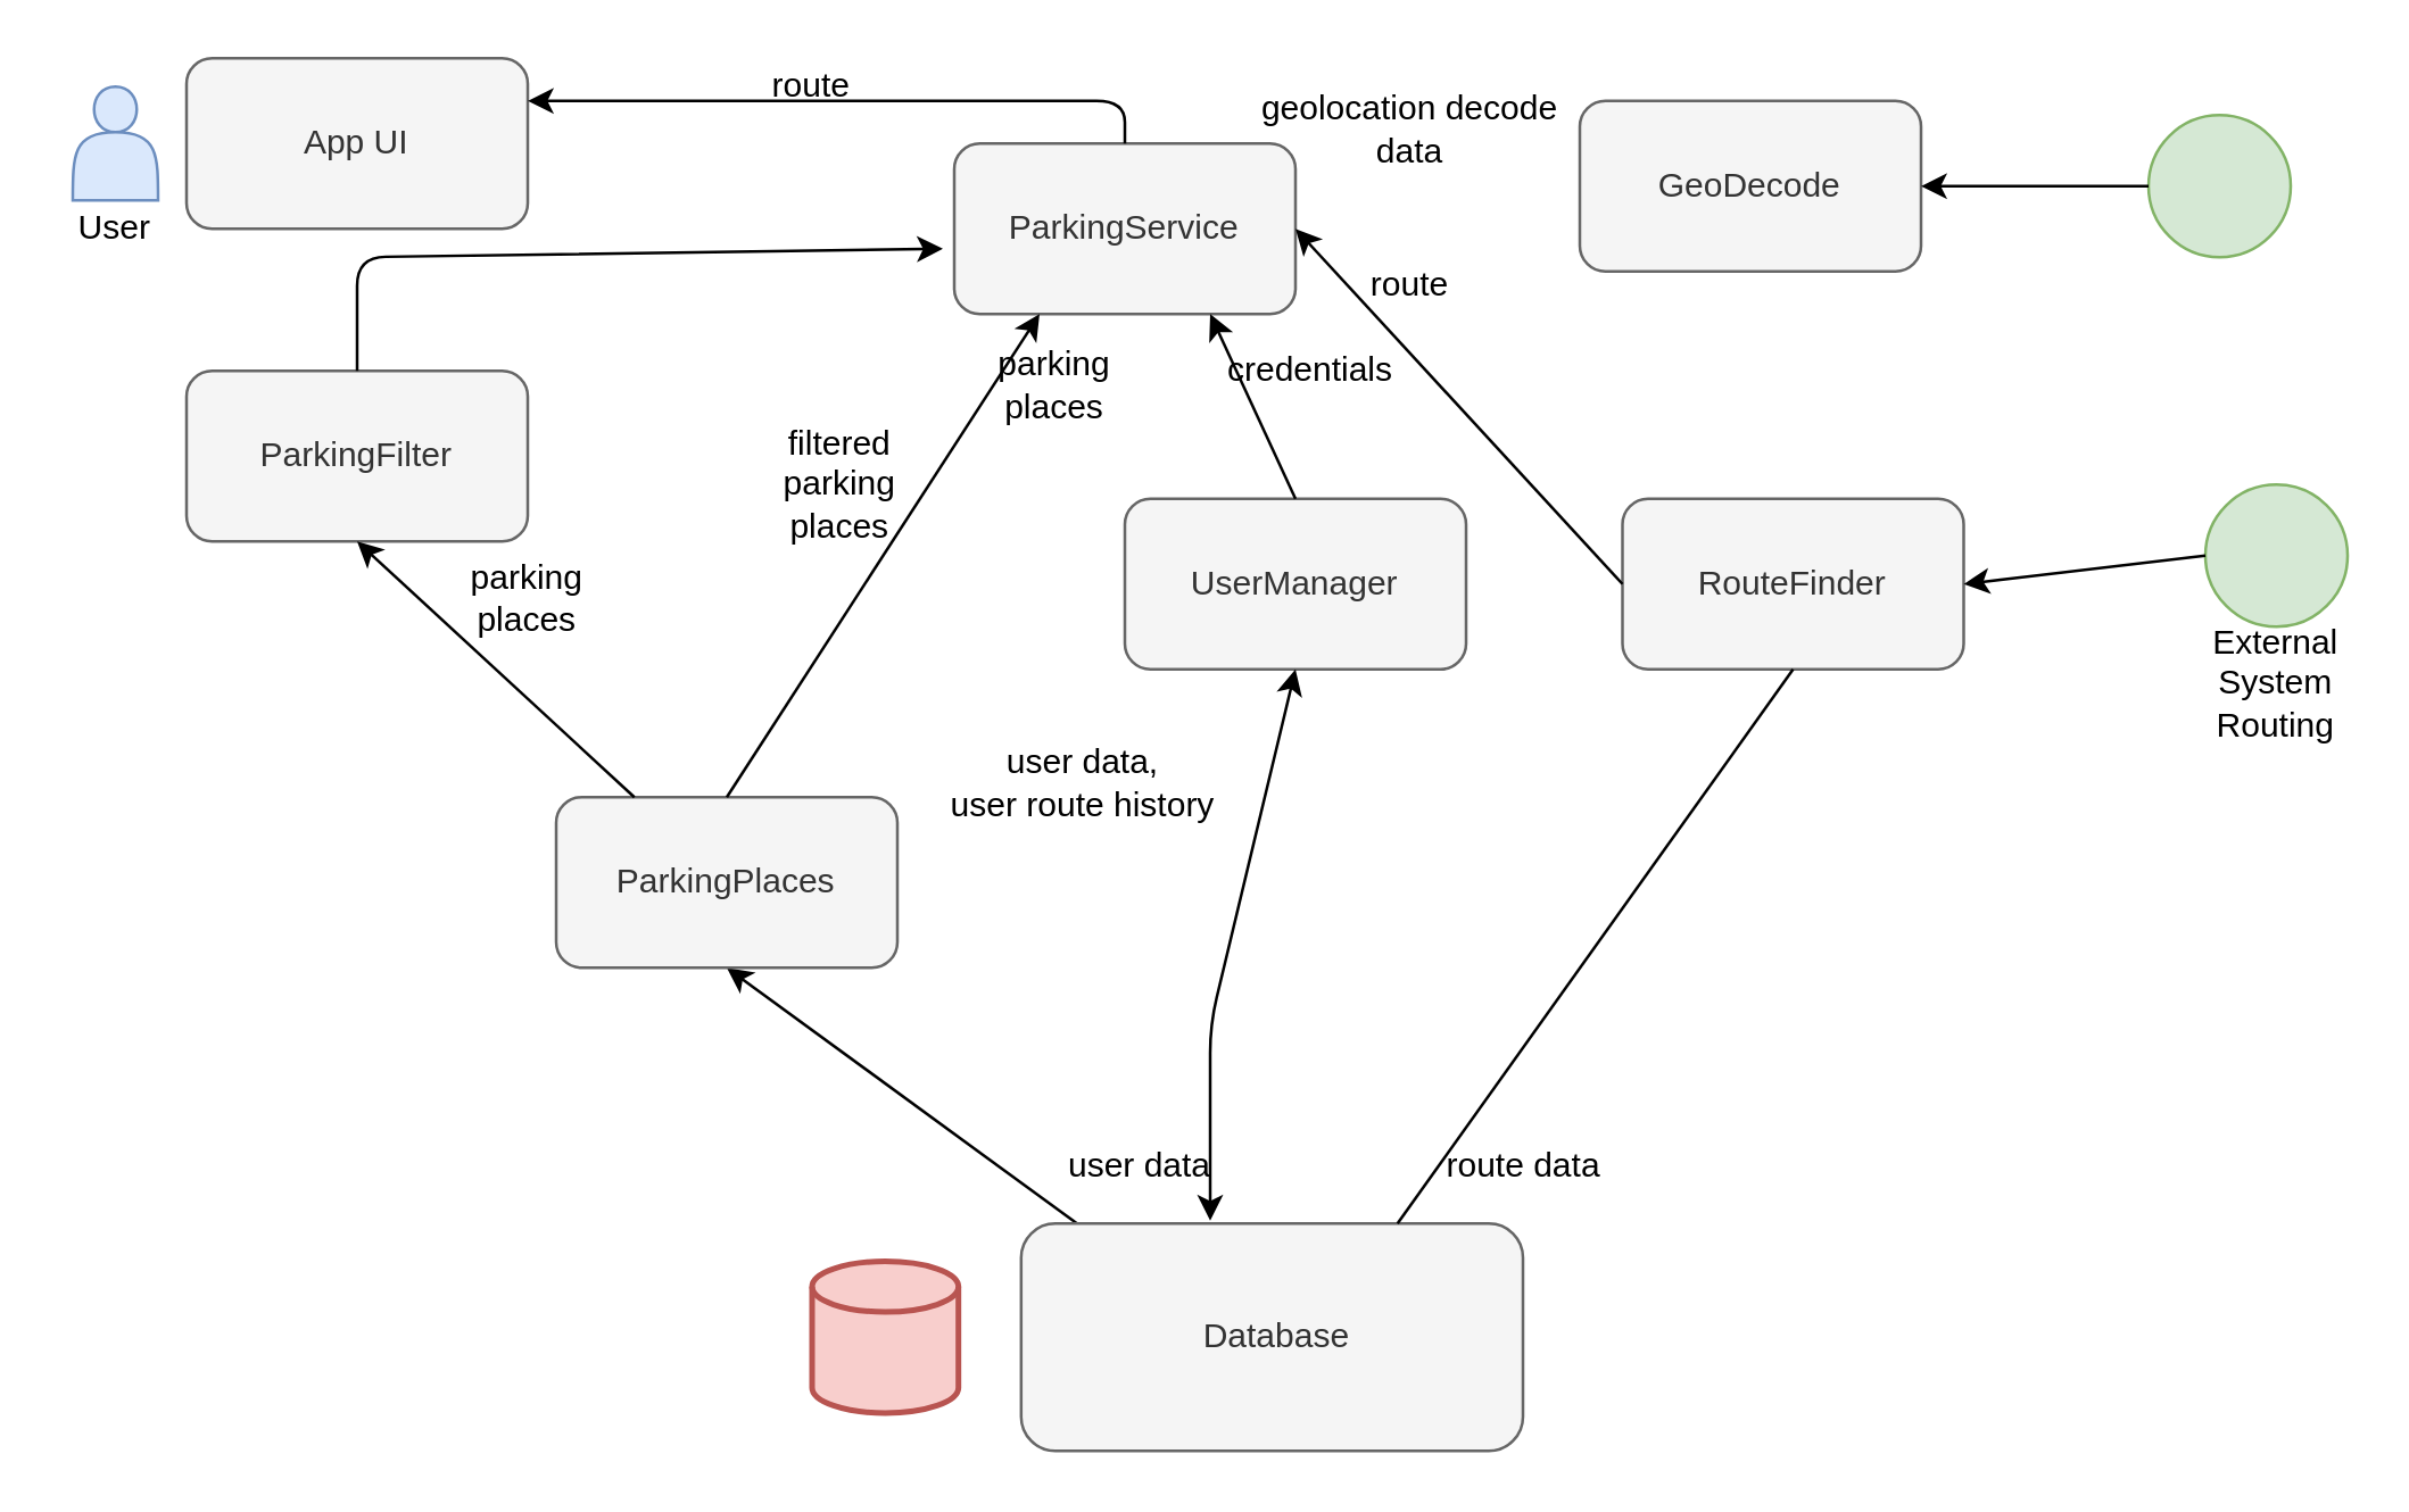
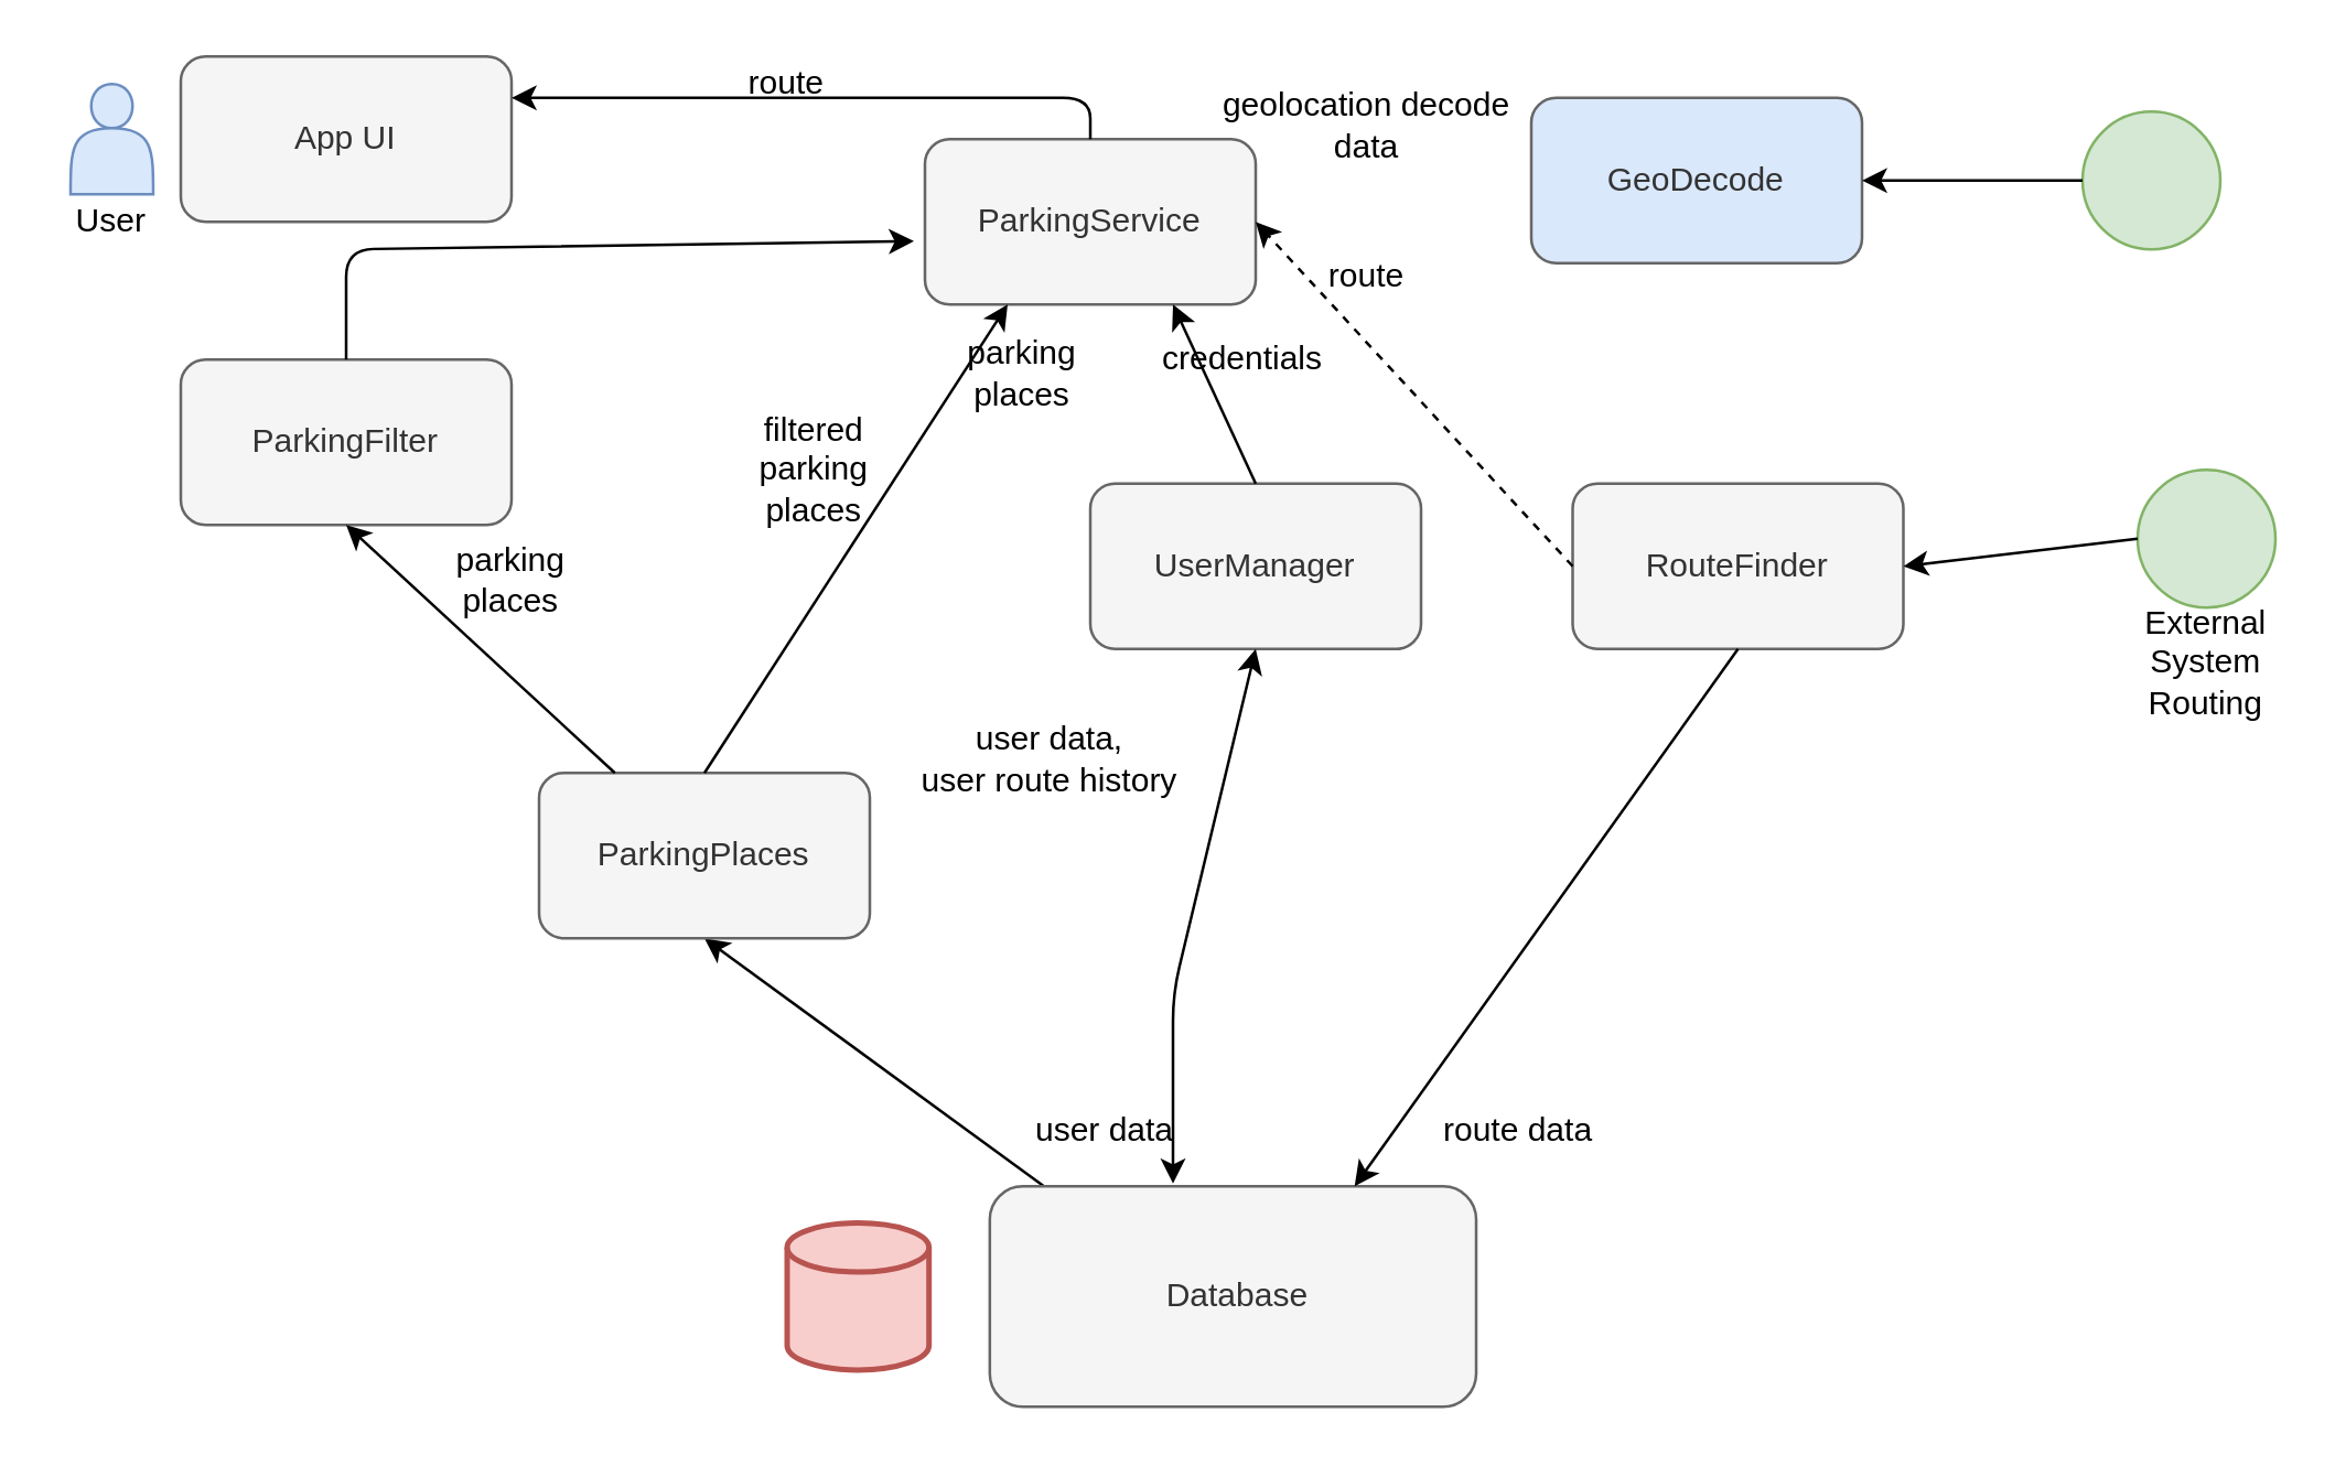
  <mxCell id="0" />
  <mxCell id="1" parent="0" />
  <mxCell id="2" value="" style="group" parent="1" vertex="1" connectable="0"><mxGeometry x="775" y="170" width="50" height="80" as="geometry" /></mxCell>
  <mxCell id="3" value="" style="ellipse;whiteSpace=wrap;html=1;aspect=fixed;fillColor=#d5e8d4;strokeColor=#82b366;" parent="2" vertex="1"><mxGeometry width="50" height="50" as="geometry" /></mxCell>
  <mxCell id="4" value="External System Routing" style="text;html=1;strokeColor=none;fillColor=none;align=center;verticalAlign=middle;whiteSpace=wrap;rounded=0;" parent="2" vertex="1"><mxGeometry x="5" y="60" width="40" height="20" as="geometry" /></mxCell>
  <mxCell id="5" value="" style="group" parent="1" vertex="1" connectable="0"><mxGeometry x="755" y="40" width="50" height="80" as="geometry" /></mxCell>
  <mxCell id="6" value="" style="ellipse;whiteSpace=wrap;html=1;aspect=fixed;fillColor=#d5e8d4;strokeColor=#82b366;" parent="5" vertex="1"><mxGeometry width="50" height="50" as="geometry" /></mxCell>
  <mxCell id="7" value="" style="group" parent="1" vertex="1" connectable="0"><mxGeometry x="25" y="20" width="160" height="80" as="geometry" /></mxCell>
  <mxCell id="8" value="" style="shape=actor;whiteSpace=wrap;html=1;fillColor=#dae8fc;strokeColor=#6c8ebf;" parent="7" vertex="1"><mxGeometry y="10" width="30" height="40" as="geometry" /></mxCell>
  <mxCell id="9" value="" style="group" parent="7" vertex="1" connectable="0"><mxGeometry x="-5" width="165" height="80" as="geometry" /></mxCell>
  <mxCell id="10" value="App UI" style="rounded=1;whiteSpace=wrap;html=1;fillColor=#f5f5f5;strokeColor=#666666;fontColor=#333333;" parent="9" vertex="1"><mxGeometry x="45" width="120" height="60" as="geometry" /></mxCell>
  <mxCell id="11" value="User" style="text;html=1;strokeColor=none;fillColor=none;align=center;verticalAlign=middle;whiteSpace=wrap;rounded=0;" parent="9" vertex="1"><mxGeometry y="40" width="40" height="40" as="geometry" /></mxCell>
  <mxCell id="12" value="RouteFinder" style="rounded=1;whiteSpace=wrap;html=1;fillColor=#f5f5f5;strokeColor=#666666;fontColor=#333333;" parent="1" vertex="1"><mxGeometry x="570" y="175" width="120" height="60" as="geometry" /></mxCell>
  <mxCell id="13" value="ParkingFilter" style="rounded=1;whiteSpace=wrap;html=1;fillColor=#f5f5f5;strokeColor=#666666;fontColor=#333333;" parent="1" vertex="1"><mxGeometry x="65" y="130" width="120" height="60" as="geometry" /></mxCell>
  <mxCell id="14" value="UserManager" style="rounded=1;whiteSpace=wrap;html=1;fillColor=#f5f5f5;strokeColor=#666666;fontColor=#333333;" parent="1" vertex="1"><mxGeometry x="395" y="175" width="120" height="60" as="geometry" /></mxCell>
- <mxCell id="15" value="GeoDecode" style="rounded=1;whiteSpace=wrap;html=1;fillColor=#f5f5f5;strokeColor=#666666;fontColor=#333333;" parent="1" vertex="1"><mxGeometry x="555" y="35" width="120" height="60" as="geometry" /></mxCell>
+ <mxCell id="15" value="GeoDecode" style="rounded=1;whiteSpace=wrap;html=1;fillColor=#dae8fc;strokeColor=#666666;fontColor=#333333;" parent="1" vertex="1"><mxGeometry x="555" y="35" width="120" height="60" as="geometry" /></mxCell>
  <mxCell id="16" value="ParkingService" style="rounded=1;whiteSpace=wrap;html=1;fillColor=#f5f5f5;strokeColor=#666666;fontColor=#333333;" parent="1" vertex="1"><mxGeometry x="335" y="50" width="120" height="60" as="geometry" /></mxCell>
  <mxCell id="17" value="" style="group" parent="1" vertex="1" connectable="0"><mxGeometry x="265" y="20" width="130" height="30" as="geometry" /></mxCell>
  <mxCell id="18" value="" style="endArrow=classic;html=1;entryX=1;entryY=0.25;entryDx=0;entryDy=0;exitX=0.5;exitY=0;exitDx=0;exitDy=0;" parent="17" source="16" target="10" edge="1"><mxGeometry width="50" height="50" relative="1" as="geometry"><mxPoint x="130" y="50" as="sourcePoint" /><mxPoint x="180" as="targetPoint" /><Array as="points"><mxPoint x="130" y="30" /><mxPoint x="130" y="15" /></Array></mxGeometry></mxCell>
  <mxCell id="19" value="route" style="text;html=1;strokeColor=none;fillColor=none;align=center;verticalAlign=middle;whiteSpace=wrap;rounded=0;" parent="17" vertex="1"><mxGeometry width="40" height="20" as="geometry" /></mxCell>
  <mxCell id="20" value="filtered parking places" style="text;html=1;strokeColor=none;fillColor=none;align=center;verticalAlign=middle;whiteSpace=wrap;rounded=0;" parent="1" vertex="1"><mxGeometry x="275" y="160" width="40" height="20" as="geometry" /></mxCell>
  <mxCell id="21" value="" style="endArrow=classic;html=1;exitX=0.116;exitY=0.008;exitDx=0;exitDy=0;exitPerimeter=0;entryX=0.5;entryY=1;entryDx=0;entryDy=0;" parent="1" source="27" target="37" edge="1"><mxGeometry width="50" height="50" relative="1" as="geometry"><mxPoint x="125" y="350" as="sourcePoint" /><mxPoint x="275" y="340" as="targetPoint" /><Array as="points" /></mxGeometry></mxCell>
- <mxCell id="22" value="credentials" style="text;html=1;align=center;verticalAlign=middle;resizable=0;points=[];autosize=1;" parent="1" vertex="1"><mxGeometry x="425" y="120" width="70" height="20" as="geometry" /></mxCell>
+ <mxCell id="22" value="credentials" style="text;html=1;align=center;verticalAlign=middle;resizable=0;points=[];autosize=1;" parent="1" vertex="1"><mxGeometry x="415" y="120" width="70" height="20" as="geometry" /></mxCell>
  <mxCell id="23" value="" style="endArrow=classic;startArrow=classic;html=1;entryX=0.5;entryY=1;entryDx=0;entryDy=0;" parent="1" target="14" edge="1"><mxGeometry width="50" height="50" relative="1" as="geometry"><mxPoint x="425" y="429" as="sourcePoint" /><mxPoint x="345" y="290" as="targetPoint" /><Array as="points"><mxPoint x="425" y="400" /><mxPoint x="425" y="360" /></Array></mxGeometry></mxCell>
  <mxCell id="24" value="user data" style="text;html=1;align=center;verticalAlign=middle;resizable=0;points=[];autosize=1;" parent="1" vertex="1"><mxGeometry x="365" y="400" width="70" height="20" as="geometry" /></mxCell>
  <mxCell id="25" value="" style="group" parent="1" vertex="1" connectable="0"><mxGeometry x="285" y="430" width="250" height="80" as="geometry" /></mxCell>
  <mxCell id="26" value="" style="strokeWidth=2;html=1;shape=mxgraph.flowchart.database;whiteSpace=wrap;fillColor=#f8cecc;strokeColor=#b85450;" parent="25" vertex="1"><mxGeometry y="13.333" width="51.471" height="53.333" as="geometry" /></mxCell>
  <mxCell id="27" value="&amp;nbsp;Database" style="rounded=1;whiteSpace=wrap;html=1;fillColor=#f5f5f5;strokeColor=#666666;fontColor=#333333;" parent="25" vertex="1"><mxGeometry x="73.529" width="176.471" height="80" as="geometry" /></mxCell>
- <mxCell id="28" value="" style="endArrow=classic;html=1;exitX=0;exitY=0.5;exitDx=0;exitDy=0;entryX=1;entryY=0.5;entryDx=0;entryDy=0;" parent="1" source="12" target="16" edge="1"><mxGeometry width="50" height="50" relative="1" as="geometry"><mxPoint x="385" y="220" as="sourcePoint" /><mxPoint x="435" y="170" as="targetPoint" /></mxGeometry></mxCell>
+ <mxCell id="28" value="" style="endArrow=classic;html=1;exitX=0;exitY=0.5;exitDx=0;exitDy=0;entryX=1;entryY=0.5;entryDx=0;entryDy=0;dashed=1;" parent="1" source="12" target="16" edge="1"><mxGeometry width="50" height="50" relative="1" as="geometry"><mxPoint x="385" y="220" as="sourcePoint" /><mxPoint x="435" y="170" as="targetPoint" /></mxGeometry></mxCell>
  <mxCell id="29" value="route" style="text;html=1;align=center;verticalAlign=middle;resizable=0;points=[];autosize=1;" parent="1" vertex="1"><mxGeometry x="475" y="90" width="40" height="20" as="geometry" /></mxCell>
  <mxCell id="30" value="geolocation decode &lt;br&gt;data" style="text;html=1;align=center;verticalAlign=middle;resizable=0;points=[];autosize=1;" parent="1" vertex="1"><mxGeometry x="435" y="30" width="120" height="30" as="geometry" /></mxCell>
  <mxCell id="31" value="" style="endArrow=classic;html=1;exitX=0;exitY=0.5;exitDx=0;exitDy=0;entryX=1;entryY=0.5;entryDx=0;entryDy=0;" parent="1" source="6" target="15" edge="1"><mxGeometry width="50" height="50" relative="1" as="geometry"><mxPoint x="385" y="220" as="sourcePoint" /><mxPoint x="655" y="50" as="targetPoint" /></mxGeometry></mxCell>
  <mxCell id="32" value="" style="endArrow=classic;html=1;exitX=0;exitY=0.5;exitDx=0;exitDy=0;entryX=1;entryY=0.5;entryDx=0;entryDy=0;" parent="1" source="3" target="12" edge="1"><mxGeometry width="50" height="50" relative="1" as="geometry"><mxPoint x="385" y="220" as="sourcePoint" /><mxPoint x="435" y="170" as="targetPoint" /></mxGeometry></mxCell>
- <mxCell id="33" value="route data" style="text;html=1;align=center;verticalAlign=middle;resizable=0;points=[];autosize=1;" parent="1" vertex="1"><mxGeometry x="500" y="400" width="70" height="20" as="geometry" /></mxCell>
+ <mxCell id="33" value="route data" style="text;html=1;align=center;verticalAlign=middle;resizable=0;points=[];autosize=1;" parent="1" vertex="1"><mxGeometry x="515" y="400" width="70" height="20" as="geometry" /></mxCell>
  <mxCell id="34" value="" style="endArrow=classic;html=1;entryX=0.75;entryY=1;entryDx=0;entryDy=0;exitX=0.5;exitY=0;exitDx=0;exitDy=0;" parent="1" source="14" target="16" edge="1"><mxGeometry width="50" height="50" relative="1" as="geometry"><mxPoint x="335" y="240" as="sourcePoint" /><mxPoint x="385" y="190" as="targetPoint" /></mxGeometry></mxCell>
  <mxCell id="35" value="user data, &lt;br&gt;user route history" style="text;html=1;align=center;verticalAlign=middle;resizable=0;points=[];autosize=1;" vertex="1" parent="1"><mxGeometry x="325" y="260" width="110" height="30" as="geometry" /></mxCell>
- <mxCell id="36" value="" style="endArrow=none;html=1;exitX=0.5;exitY=1;exitDx=0;exitDy=0;entryX=0.75;entryY=0;entryDx=0;entryDy=0;" parent="1" source="12" target="27" edge="1"><mxGeometry width="50" height="50" relative="1" as="geometry"><mxPoint x="495.88" y="220" as="sourcePoint" /><mxPoint x="495.002" y="435" as="targetPoint" /></mxGeometry></mxCell>
+ <mxCell id="36" value="" style="endArrow=classic;html=1;exitX=0.5;exitY=1;exitDx=0;exitDy=0;entryX=0.75;entryY=0;entryDx=0;entryDy=0;" parent="1" source="12" target="27" edge="1"><mxGeometry width="50" height="50" relative="1" as="geometry"><mxPoint x="495.88" y="220" as="sourcePoint" /><mxPoint x="495.002" y="435" as="targetPoint" /></mxGeometry></mxCell>
  <mxCell id="37" value="ParkingPlaces" style="rounded=1;whiteSpace=wrap;html=1;fillColor=#f5f5f5;strokeColor=#666666;fontColor=#333333;" vertex="1" parent="1"><mxGeometry x="195" y="280" width="120" height="60" as="geometry" /></mxCell>
  <mxCell id="38" value="" style="endArrow=classic;html=1;exitX=0.5;exitY=0;exitDx=0;exitDy=0;" edge="1" parent="1" source="13"><mxGeometry width="50" height="50" relative="1" as="geometry"><mxPoint x="285" y="130" as="sourcePoint" /><mxPoint x="331" y="87" as="targetPoint" /><Array as="points"><mxPoint x="125" y="90" /></Array></mxGeometry></mxCell>
  <mxCell id="39" value="" style="endArrow=classic;html=1;entryX=0.25;entryY=1;entryDx=0;entryDy=0;" edge="1" parent="1" target="16"><mxGeometry width="50" height="50" relative="1" as="geometry"><mxPoint x="255" y="280" as="sourcePoint" /><mxPoint x="305" y="230" as="targetPoint" /></mxGeometry></mxCell>
  <mxCell id="40" value="parking&lt;br&gt;places" style="text;html=1;align=center;verticalAlign=middle;resizable=0;points=[];autosize=1;" vertex="1" parent="1"><mxGeometry x="345" y="120" width="50" height="30" as="geometry" /></mxCell>
  <mxCell id="41" value="" style="endArrow=classic;html=1;entryX=0.5;entryY=1;entryDx=0;entryDy=0;" edge="1" parent="1" source="37" target="13"><mxGeometry width="50" height="50" relative="1" as="geometry"><mxPoint x="425" y="230" as="sourcePoint" /><mxPoint x="475" y="180" as="targetPoint" /></mxGeometry></mxCell>
  <mxCell id="42" value="parking places" style="text;html=1;strokeColor=none;fillColor=none;align=center;verticalAlign=middle;whiteSpace=wrap;rounded=0;" vertex="1" parent="1"><mxGeometry x="165" y="200" width="40" height="20" as="geometry" /></mxCell>
